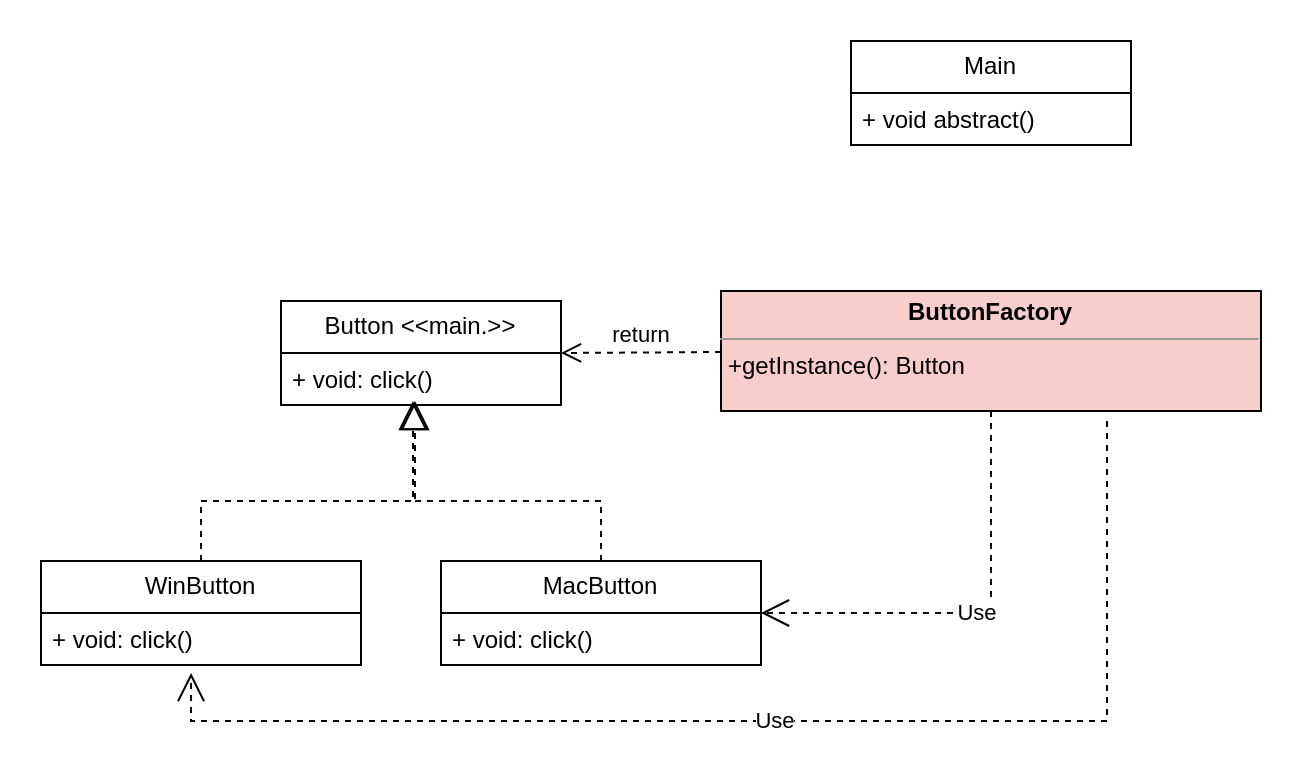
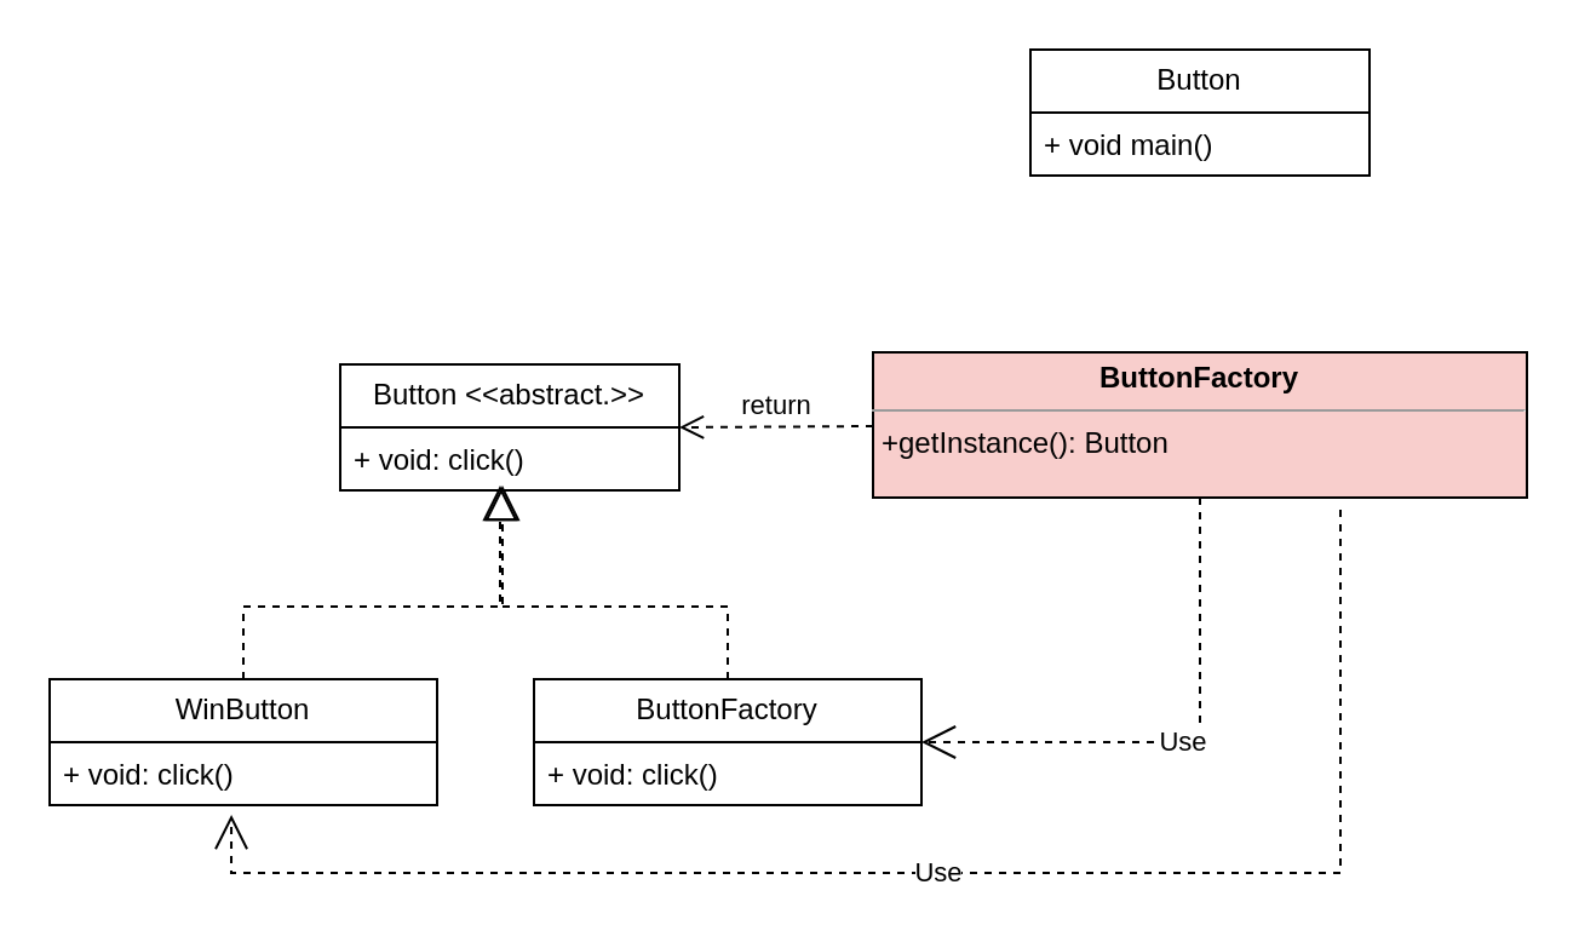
  <mxCell id="0" />
  <mxCell id="1" parent="0" />
- <mxCell id="2" value="Button &amp;lt;&amp;lt;main.&amp;gt;&amp;gt;" style="swimlane;fontStyle=0;childLayout=stackLayout;horizontal=1;startSize=26;fillColor=none;horizontalStack=0;resizeParent=1;resizeParentMax=0;resizeLast=0;collapsible=1;marginBottom=0;whiteSpace=wrap;html=1;" parent="1" vertex="1"><mxGeometry x="140" y="150" width="140" height="52" as="geometry" /></mxCell>
+ <mxCell id="2" value="Button &amp;lt;&amp;lt;abstract.&amp;gt;&amp;gt;" style="swimlane;fontStyle=0;childLayout=stackLayout;horizontal=1;startSize=26;fillColor=none;horizontalStack=0;resizeParent=1;resizeParentMax=0;resizeLast=0;collapsible=1;marginBottom=0;whiteSpace=wrap;html=1;" parent="1" vertex="1"><mxGeometry x="140" y="150" width="140" height="52" as="geometry" /></mxCell>
  <mxCell id="3" value="+ void: click()" style="text;strokeColor=none;fillColor=none;align=left;verticalAlign=top;spacingLeft=4;spacingRight=4;overflow=hidden;rotatable=0;points=[[0,0.5],[1,0.5]];portConstraint=eastwest;whiteSpace=wrap;html=1;" parent="2" vertex="1"><mxGeometry y="26" width="140" height="26" as="geometry" /></mxCell>
- <mxCell id="4" value="MacButton" style="swimlane;fontStyle=0;childLayout=stackLayout;horizontal=1;startSize=26;fillColor=none;horizontalStack=0;resizeParent=1;resizeParentMax=0;resizeLast=0;collapsible=1;marginBottom=0;whiteSpace=wrap;html=1;" parent="1" vertex="1"><mxGeometry x="220" y="280" width="160" height="52" as="geometry" /></mxCell>
+ <mxCell id="4" value="ButtonFactory" style="swimlane;fontStyle=0;childLayout=stackLayout;horizontal=1;startSize=26;fillColor=none;horizontalStack=0;resizeParent=1;resizeParentMax=0;resizeLast=0;collapsible=1;marginBottom=0;whiteSpace=wrap;html=1;" parent="1" vertex="1"><mxGeometry x="220" y="280" width="160" height="52" as="geometry" /></mxCell>
  <mxCell id="5" value="+ void: click()" style="text;strokeColor=none;fillColor=none;align=left;verticalAlign=top;spacingLeft=4;spacingRight=4;overflow=hidden;rotatable=0;points=[[0,0.5],[1,0.5]];portConstraint=eastwest;whiteSpace=wrap;html=1;" parent="4" vertex="1"><mxGeometry y="26" width="160" height="26" as="geometry" /></mxCell>
  <mxCell id="6" value="WinButton" style="swimlane;fontStyle=0;childLayout=stackLayout;horizontal=1;startSize=26;fillColor=none;horizontalStack=0;resizeParent=1;resizeParentMax=0;resizeLast=0;collapsible=1;marginBottom=0;whiteSpace=wrap;html=1;" parent="1" vertex="1"><mxGeometry x="20" y="280" width="160" height="52" as="geometry" /></mxCell>
  <mxCell id="7" value="+ void: click()" style="text;strokeColor=none;fillColor=none;align=left;verticalAlign=top;spacingLeft=4;spacingRight=4;overflow=hidden;rotatable=0;points=[[0,0.5],[1,0.5]];portConstraint=eastwest;whiteSpace=wrap;html=1;" parent="6" vertex="1"><mxGeometry y="26" width="160" height="26" as="geometry" /></mxCell>
  <mxCell id="8" value="" style="endArrow=block;dashed=1;endFill=0;endSize=12;html=1;rounded=0;exitX=0.5;exitY=0;exitDx=0;exitDy=0;" parent="1" source="6" edge="1"><mxGeometry width="160" relative="1" as="geometry"><mxPoint x="290" y="270" as="sourcePoint" /><mxPoint x="207" y="200" as="targetPoint" /><Array as="points"><mxPoint x="100" y="250" /><mxPoint x="207" y="250" /></Array></mxGeometry></mxCell>
  <mxCell id="9" value="" style="endArrow=block;dashed=1;endFill=0;endSize=12;html=1;rounded=0;exitX=0.5;exitY=0;exitDx=0;exitDy=0;" parent="1" source="4" edge="1"><mxGeometry width="160" relative="1" as="geometry"><mxPoint x="110" y="290" as="sourcePoint" /><mxPoint x="206" y="200" as="targetPoint" /><Array as="points"><mxPoint x="300" y="250" /><mxPoint x="206" y="250" /></Array></mxGeometry></mxCell>
  <mxCell id="10" value="&lt;p style=&quot;margin:0px;margin-top:4px;text-align:center;&quot;&gt;&lt;b&gt;ButtonFactory&lt;/b&gt;&lt;/p&gt;&lt;hr size=&quot;1&quot;&gt;&lt;p style=&quot;margin:0px;margin-left:4px;&quot;&gt;&lt;span style=&quot;background-color: initial;&quot;&gt;+getInstance(): Button&lt;/span&gt;&lt;br&gt;&lt;/p&gt;" style="verticalAlign=top;align=left;overflow=fill;fontSize=12;fontFamily=Helvetica;html=1;whiteSpace=wrap;fillColor=#f8cecc;" parent="1" vertex="1"><mxGeometry x="360" y="145" width="270" height="60" as="geometry" /></mxCell>
- <mxCell id="11" value="Main" style="swimlane;fontStyle=0;childLayout=stackLayout;horizontal=1;startSize=26;fillColor=none;horizontalStack=0;resizeParent=1;resizeParentMax=0;resizeLast=0;collapsible=1;marginBottom=0;whiteSpace=wrap;html=1;" parent="1" vertex="1"><mxGeometry x="425" y="20" width="140" height="52" as="geometry" /></mxCell>
- <mxCell id="12" value="+ void abstract()" style="text;strokeColor=none;fillColor=none;align=left;verticalAlign=top;spacingLeft=4;spacingRight=4;overflow=hidden;rotatable=0;points=[[0,0.5],[1,0.5]];portConstraint=eastwest;whiteSpace=wrap;html=1;" parent="11" vertex="1"><mxGeometry y="26" width="140" height="26" as="geometry" /></mxCell>
+ <mxCell id="11" value="Button" style="swimlane;fontStyle=0;childLayout=stackLayout;horizontal=1;startSize=26;fillColor=none;horizontalStack=0;resizeParent=1;resizeParentMax=0;resizeLast=0;collapsible=1;marginBottom=0;whiteSpace=wrap;html=1;" parent="1" vertex="1"><mxGeometry x="425" y="20" width="140" height="52" as="geometry" /></mxCell>
+ <mxCell id="12" value="+ void main()" style="text;strokeColor=none;fillColor=none;align=left;verticalAlign=top;spacingLeft=4;spacingRight=4;overflow=hidden;rotatable=0;points=[[0,0.5],[1,0.5]];portConstraint=eastwest;whiteSpace=wrap;html=1;" parent="11" vertex="1"><mxGeometry y="26" width="140" height="26" as="geometry" /></mxCell>
  <mxCell id="13" value="return" style="html=1;verticalAlign=bottom;endArrow=open;dashed=1;endSize=8;edgeStyle=elbowEdgeStyle;elbow=vertical;curved=0;rounded=0;" parent="1" edge="1"><mxGeometry relative="1" as="geometry"><mxPoint x="360" y="175.5" as="sourcePoint" /><mxPoint x="280" y="175.5" as="targetPoint" /></mxGeometry></mxCell>
  <mxCell id="14" value="Use" style="endArrow=open;endSize=12;dashed=1;html=1;rounded=0;exitX=0.5;exitY=1;exitDx=0;exitDy=0;entryX=1;entryY=0;entryDx=0;entryDy=0;entryPerimeter=0;" parent="1" source="10" target="5" edge="1"><mxGeometry width="160" relative="1" as="geometry"><mxPoint x="450" y="279" as="sourcePoint" /><mxPoint x="495" y="310" as="targetPoint" /><Array as="points"><mxPoint x="495" y="306" /></Array></mxGeometry></mxCell>
  <mxCell id="15" value="Use" style="endArrow=open;endSize=12;dashed=1;html=1;rounded=0;entryX=0.469;entryY=1.154;entryDx=0;entryDy=0;entryPerimeter=0;" parent="1" target="7" edge="1"><mxGeometry width="160" relative="1" as="geometry"><mxPoint x="553" y="210" as="sourcePoint" /><mxPoint x="90" y="360" as="targetPoint" /><Array as="points"><mxPoint x="553" y="360" /><mxPoint x="95" y="360" /></Array></mxGeometry></mxCell>
